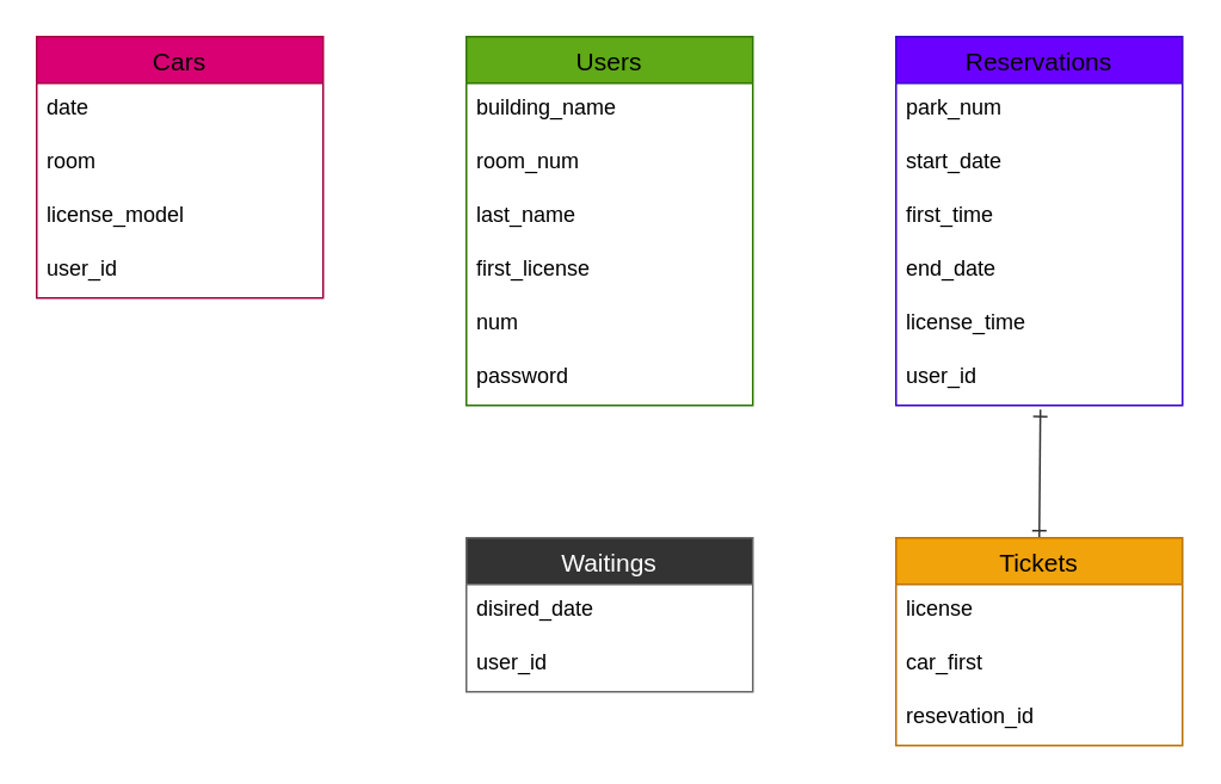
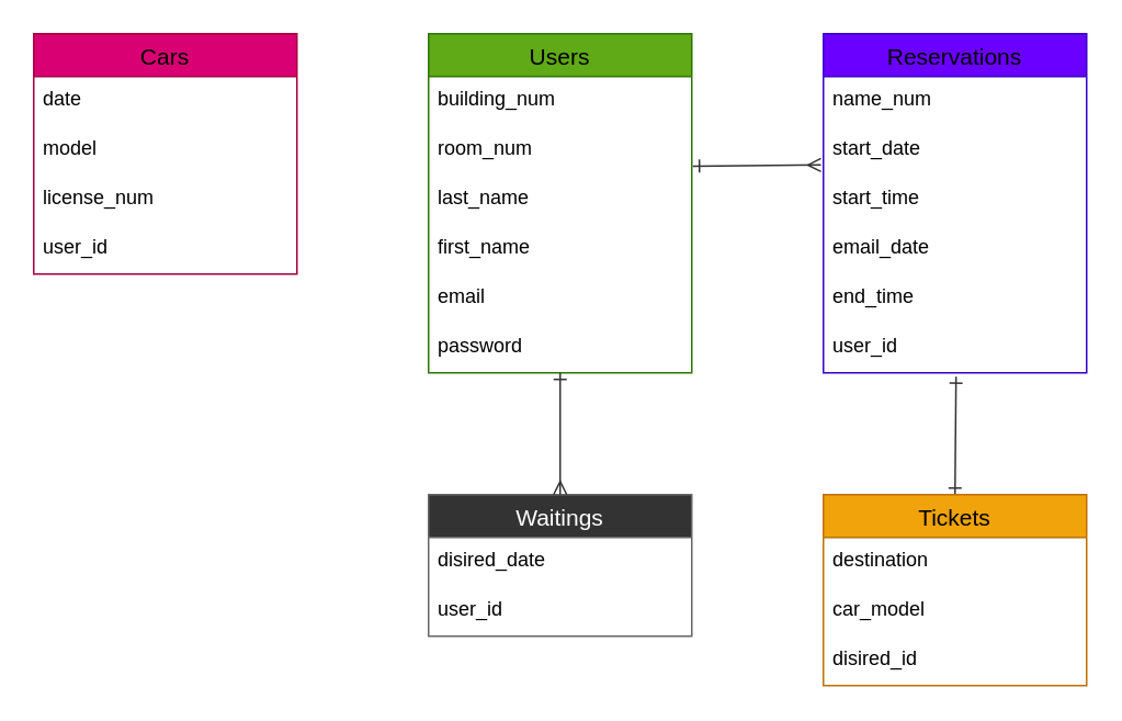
  <mxCell id="0" />
  <mxCell id="1" parent="0" />
+ <mxCell id="2" style="edgeStyle=none;html=1;entryX=-0.009;entryY=0.79;entryDx=0;entryDy=0;endArrow=ERmany;endFill=0;startArrow=ERone;startFill=0;snapToPoint=1;bendable=1;movable=1;anchorPointDirection=1;exitX=1.004;exitY=0.814;exitDx=0;exitDy=0;exitPerimeter=0;entryPerimeter=0;shadow=0;labelBorderColor=none;labelBackgroundColor=none;fontColor=#000000;rounded=0;strokeColor=#333333;" edge="1" parent="1" source="5" target="12"><mxGeometry relative="1" as="geometry" /></mxCell>
  <mxCell id="3" value="Users" style="swimlane;fontStyle=0;childLayout=stackLayout;horizontal=1;startSize=26;horizontalStack=0;resizeParent=1;resizeParentMax=0;resizeLast=0;collapsible=1;marginBottom=0;align=center;fontSize=14;fillColor=#60a917;fontColor=#000000;strokeColor=#2D7600;shadow=0;labelBorderColor=none;labelBackgroundColor=none;rounded=0;" parent="1" vertex="1"><mxGeometry x="260" y="20" width="160" height="206" as="geometry" /></mxCell>
- <mxCell id="4" value="building_name" style="text;strokeColor=none;fillColor=none;spacingLeft=4;spacingRight=4;overflow=hidden;rotatable=0;points=[[0,0.5],[1,0.5]];portConstraint=eastwest;fontSize=12;shadow=0;labelBorderColor=none;labelBackgroundColor=none;fontColor=#000000;rounded=0;" parent="3" vertex="1"><mxGeometry y="26" width="160" height="30" as="geometry" /></mxCell>
+ <mxCell id="4" value="building_num" style="text;strokeColor=none;fillColor=none;spacingLeft=4;spacingRight=4;overflow=hidden;rotatable=0;points=[[0,0.5],[1,0.5]];portConstraint=eastwest;fontSize=12;shadow=0;labelBorderColor=none;labelBackgroundColor=none;fontColor=#000000;rounded=0;" parent="3" vertex="1"><mxGeometry y="26" width="160" height="30" as="geometry" /></mxCell>
  <mxCell id="5" value="room_num" style="text;strokeColor=none;fillColor=none;spacingLeft=4;spacingRight=4;overflow=hidden;rotatable=0;points=[[0,0.5],[1,0.5]];portConstraint=eastwest;fontSize=12;shadow=0;labelBorderColor=none;labelBackgroundColor=none;fontColor=#000000;rounded=0;" parent="3" vertex="1"><mxGeometry y="56" width="160" height="30" as="geometry" /></mxCell>
  <mxCell id="6" value="last_name" style="text;strokeColor=none;fillColor=none;spacingLeft=4;spacingRight=4;overflow=hidden;rotatable=0;points=[[0,0.5],[1,0.5]];portConstraint=eastwest;fontSize=12;shadow=0;labelBorderColor=none;labelBackgroundColor=none;fontColor=#000000;rounded=0;" parent="3" vertex="1"><mxGeometry y="86" width="160" height="30" as="geometry" /></mxCell>
- <mxCell id="7" value="first_license" style="text;strokeColor=none;fillColor=none;spacingLeft=4;spacingRight=4;overflow=hidden;rotatable=0;points=[[0,0.5],[1,0.5]];portConstraint=eastwest;fontSize=12;shadow=0;labelBorderColor=none;labelBackgroundColor=none;fontColor=#000000;rounded=0;" vertex="1" parent="3"><mxGeometry y="116" width="160" height="30" as="geometry" /></mxCell>
- <mxCell id="8" value="num" style="text;strokeColor=none;fillColor=none;spacingLeft=4;spacingRight=4;overflow=hidden;rotatable=0;points=[[0,0.5],[1,0.5]];portConstraint=eastwest;fontSize=12;shadow=0;labelBorderColor=none;labelBackgroundColor=none;fontColor=#000000;rounded=0;" vertex="1" parent="3"><mxGeometry y="146" width="160" height="30" as="geometry" /></mxCell>
+ <mxCell id="7" value="first_name" style="text;strokeColor=none;fillColor=none;spacingLeft=4;spacingRight=4;overflow=hidden;rotatable=0;points=[[0,0.5],[1,0.5]];portConstraint=eastwest;fontSize=12;shadow=0;labelBorderColor=none;labelBackgroundColor=none;fontColor=#000000;rounded=0;" vertex="1" parent="3"><mxGeometry y="116" width="160" height="30" as="geometry" /></mxCell>
+ <mxCell id="8" value="email" style="text;strokeColor=none;fillColor=none;spacingLeft=4;spacingRight=4;overflow=hidden;rotatable=0;points=[[0,0.5],[1,0.5]];portConstraint=eastwest;fontSize=12;shadow=0;labelBorderColor=none;labelBackgroundColor=none;fontColor=#000000;rounded=0;" vertex="1" parent="3"><mxGeometry y="146" width="160" height="30" as="geometry" /></mxCell>
  <mxCell id="9" value="password" style="text;strokeColor=none;fillColor=none;spacingLeft=4;spacingRight=4;overflow=hidden;rotatable=0;points=[[0,0.5],[1,0.5]];portConstraint=eastwest;fontSize=12;shadow=0;labelBorderColor=none;labelBackgroundColor=none;fontColor=#000000;rounded=0;" vertex="1" parent="3"><mxGeometry y="176" width="160" height="30" as="geometry" /></mxCell>
  <mxCell id="10" value="Reservations" style="swimlane;fontStyle=0;childLayout=stackLayout;horizontal=1;startSize=26;horizontalStack=0;resizeParent=1;resizeParentMax=0;resizeLast=0;collapsible=1;marginBottom=0;align=center;fontSize=14;fillColor=#6a00ff;fontColor=#000000;strokeColor=#3700CC;shadow=0;labelBorderColor=none;labelBackgroundColor=none;rounded=0;" vertex="1" parent="1"><mxGeometry x="500" y="20" width="160" height="206" as="geometry" /></mxCell>
- <mxCell id="11" value="park_num" style="text;strokeColor=none;fillColor=none;spacingLeft=4;spacingRight=4;overflow=hidden;rotatable=0;points=[[0,0.5],[1,0.5]];portConstraint=eastwest;fontSize=12;shadow=0;labelBorderColor=none;labelBackgroundColor=none;fontColor=#000000;rounded=0;" vertex="1" parent="10"><mxGeometry y="26" width="160" height="30" as="geometry" /></mxCell>
+ <mxCell id="11" value="name_num" style="text;strokeColor=none;fillColor=none;spacingLeft=4;spacingRight=4;overflow=hidden;rotatable=0;points=[[0,0.5],[1,0.5]];portConstraint=eastwest;fontSize=12;shadow=0;labelBorderColor=none;labelBackgroundColor=none;fontColor=#000000;rounded=0;" vertex="1" parent="10"><mxGeometry y="26" width="160" height="30" as="geometry" /></mxCell>
  <mxCell id="12" value="start_date" style="text;strokeColor=none;fillColor=none;spacingLeft=4;spacingRight=4;overflow=hidden;rotatable=0;points=[[0,0.5],[1,0.5]];portConstraint=eastwest;fontSize=12;shadow=0;labelBorderColor=none;labelBackgroundColor=none;fontColor=#000000;rounded=0;" vertex="1" parent="10"><mxGeometry y="56" width="160" height="30" as="geometry" /></mxCell>
- <mxCell id="13" value="first_time" style="text;strokeColor=none;fillColor=none;spacingLeft=4;spacingRight=4;overflow=hidden;rotatable=0;points=[[0,0.5],[1,0.5]];portConstraint=eastwest;fontSize=12;shadow=0;labelBorderColor=none;labelBackgroundColor=none;fontColor=#000000;rounded=0;" vertex="1" parent="10"><mxGeometry y="86" width="160" height="30" as="geometry" /></mxCell>
- <mxCell id="14" value="end_date" style="text;strokeColor=none;fillColor=none;spacingLeft=4;spacingRight=4;overflow=hidden;rotatable=0;points=[[0,0.5],[1,0.5]];portConstraint=eastwest;fontSize=12;shadow=0;labelBorderColor=none;labelBackgroundColor=none;fontColor=#000000;rounded=0;" vertex="1" parent="10"><mxGeometry y="116" width="160" height="30" as="geometry" /></mxCell>
- <mxCell id="15" value="license_time" style="text;strokeColor=none;fillColor=none;spacingLeft=4;spacingRight=4;overflow=hidden;rotatable=0;points=[[0,0.5],[1,0.5]];portConstraint=eastwest;fontSize=12;shadow=0;labelBorderColor=none;labelBackgroundColor=none;fontColor=#000000;rounded=0;" vertex="1" parent="10"><mxGeometry y="146" width="160" height="30" as="geometry" /></mxCell>
+ <mxCell id="13" value="start_time" style="text;strokeColor=none;fillColor=none;spacingLeft=4;spacingRight=4;overflow=hidden;rotatable=0;points=[[0,0.5],[1,0.5]];portConstraint=eastwest;fontSize=12;shadow=0;labelBorderColor=none;labelBackgroundColor=none;fontColor=#000000;rounded=0;" vertex="1" parent="10"><mxGeometry y="86" width="160" height="30" as="geometry" /></mxCell>
+ <mxCell id="14" value="email_date" style="text;strokeColor=none;fillColor=none;spacingLeft=4;spacingRight=4;overflow=hidden;rotatable=0;points=[[0,0.5],[1,0.5]];portConstraint=eastwest;fontSize=12;shadow=0;labelBorderColor=none;labelBackgroundColor=none;fontColor=#000000;rounded=0;" vertex="1" parent="10"><mxGeometry y="116" width="160" height="30" as="geometry" /></mxCell>
+ <mxCell id="15" value="end_time" style="text;strokeColor=none;fillColor=none;spacingLeft=4;spacingRight=4;overflow=hidden;rotatable=0;points=[[0,0.5],[1,0.5]];portConstraint=eastwest;fontSize=12;shadow=0;labelBorderColor=none;labelBackgroundColor=none;fontColor=#000000;rounded=0;" vertex="1" parent="10"><mxGeometry y="146" width="160" height="30" as="geometry" /></mxCell>
  <mxCell id="16" value="user_id" style="text;strokeColor=none;fillColor=none;spacingLeft=4;spacingRight=4;overflow=hidden;rotatable=0;points=[[0,0.5],[1,0.5]];portConstraint=eastwest;fontSize=12;shadow=0;labelBorderColor=none;labelBackgroundColor=none;fontColor=#000000;rounded=0;" vertex="1" parent="10"><mxGeometry y="176" width="160" height="30" as="geometry" /></mxCell>
  <mxCell id="17" value="Cars" style="swimlane;fontStyle=0;childLayout=stackLayout;horizontal=1;startSize=26;horizontalStack=0;resizeParent=1;resizeParentMax=0;resizeLast=0;collapsible=1;marginBottom=0;align=center;fontSize=14;fillColor=#d80073;fontColor=#000000;strokeColor=#A50040;shadow=0;labelBorderColor=none;labelBackgroundColor=none;rounded=0;" vertex="1" parent="1"><mxGeometry x="20" y="20" width="160" height="146" as="geometry" /></mxCell>
  <mxCell id="18" value="date" style="text;strokeColor=none;fillColor=none;spacingLeft=4;spacingRight=4;overflow=hidden;rotatable=0;points=[[0,0.5],[1,0.5]];portConstraint=eastwest;fontSize=12;shadow=0;labelBorderColor=none;labelBackgroundColor=none;fontColor=#000000;rounded=0;" vertex="1" parent="17"><mxGeometry y="26" width="160" height="30" as="geometry" /></mxCell>
- <mxCell id="19" value="room" style="text;strokeColor=none;fillColor=none;spacingLeft=4;spacingRight=4;overflow=hidden;rotatable=0;points=[[0,0.5],[1,0.5]];portConstraint=eastwest;fontSize=12;shadow=0;labelBorderColor=none;labelBackgroundColor=none;fontColor=#000000;rounded=0;" vertex="1" parent="17"><mxGeometry y="56" width="160" height="30" as="geometry" /></mxCell>
- <mxCell id="20" value="license_model" style="text;strokeColor=none;fillColor=none;spacingLeft=4;spacingRight=4;overflow=hidden;rotatable=0;points=[[0,0.5],[1,0.5]];portConstraint=eastwest;fontSize=12;shadow=0;labelBorderColor=none;labelBackgroundColor=none;fontColor=#000000;rounded=0;" vertex="1" parent="17"><mxGeometry y="86" width="160" height="30" as="geometry" /></mxCell>
+ <mxCell id="19" value="model" style="text;strokeColor=none;fillColor=none;spacingLeft=4;spacingRight=4;overflow=hidden;rotatable=0;points=[[0,0.5],[1,0.5]];portConstraint=eastwest;fontSize=12;shadow=0;labelBorderColor=none;labelBackgroundColor=none;fontColor=#000000;rounded=0;" vertex="1" parent="17"><mxGeometry y="56" width="160" height="30" as="geometry" /></mxCell>
+ <mxCell id="20" value="license_num" style="text;strokeColor=none;fillColor=none;spacingLeft=4;spacingRight=4;overflow=hidden;rotatable=0;points=[[0,0.5],[1,0.5]];portConstraint=eastwest;fontSize=12;shadow=0;labelBorderColor=none;labelBackgroundColor=none;fontColor=#000000;rounded=0;" vertex="1" parent="17"><mxGeometry y="86" width="160" height="30" as="geometry" /></mxCell>
  <mxCell id="21" value="user_id" style="text;strokeColor=none;fillColor=none;spacingLeft=4;spacingRight=4;overflow=hidden;rotatable=0;points=[[0,0.5],[1,0.5]];portConstraint=eastwest;fontSize=12;shadow=0;labelBorderColor=none;labelBackgroundColor=none;fontColor=#000000;rounded=0;" vertex="1" parent="17"><mxGeometry y="116" width="160" height="30" as="geometry" /></mxCell>
  <mxCell id="22" style="edgeStyle=none;html=1;exitX=0.5;exitY=0;exitDx=0;exitDy=0;startArrow=ERone;startFill=0;endArrow=ERone;endFill=0;entryX=0.504;entryY=1.076;entryDx=0;entryDy=0;entryPerimeter=0;shadow=0;labelBorderColor=none;labelBackgroundColor=none;fontColor=#000000;rounded=0;strokeColor=#333333;" edge="1" parent="1" source="23" target="16"><mxGeometry relative="1" as="geometry" /></mxCell>
  <mxCell id="23" value="Tickets" style="swimlane;fontStyle=0;childLayout=stackLayout;horizontal=1;startSize=26;horizontalStack=0;resizeParent=1;resizeParentMax=0;resizeLast=0;collapsible=1;marginBottom=0;align=center;fontSize=14;fillColor=#f0a30a;fontColor=#000000;strokeColor=#BD7000;shadow=0;labelBorderColor=none;labelBackgroundColor=none;rounded=0;" vertex="1" parent="1"><mxGeometry x="500" y="300" width="160" height="116" as="geometry" /></mxCell>
- <mxCell id="24" value="license" style="text;strokeColor=none;fillColor=none;spacingLeft=4;spacingRight=4;overflow=hidden;rotatable=0;points=[[0,0.5],[1,0.5]];portConstraint=eastwest;fontSize=12;shadow=0;labelBorderColor=none;labelBackgroundColor=none;fontColor=#000000;rounded=0;" vertex="1" parent="23"><mxGeometry y="26" width="160" height="30" as="geometry" /></mxCell>
- <mxCell id="25" value="car_first" style="text;strokeColor=none;fillColor=none;spacingLeft=4;spacingRight=4;overflow=hidden;rotatable=0;points=[[0,0.5],[1,0.5]];portConstraint=eastwest;fontSize=12;shadow=0;labelBorderColor=none;labelBackgroundColor=none;fontColor=#000000;rounded=0;" vertex="1" parent="23"><mxGeometry y="56" width="160" height="30" as="geometry" /></mxCell>
- <mxCell id="26" value="resevation_id" style="text;strokeColor=none;fillColor=none;spacingLeft=4;spacingRight=4;overflow=hidden;rotatable=0;points=[[0,0.5],[1,0.5]];portConstraint=eastwest;fontSize=12;shadow=0;labelBorderColor=none;labelBackgroundColor=none;fontColor=#000000;rounded=0;" vertex="1" parent="23"><mxGeometry y="86" width="160" height="30" as="geometry" /></mxCell>
+ <mxCell id="24" value="destination" style="text;strokeColor=none;fillColor=none;spacingLeft=4;spacingRight=4;overflow=hidden;rotatable=0;points=[[0,0.5],[1,0.5]];portConstraint=eastwest;fontSize=12;shadow=0;labelBorderColor=none;labelBackgroundColor=none;fontColor=#000000;rounded=0;" vertex="1" parent="23"><mxGeometry y="26" width="160" height="30" as="geometry" /></mxCell>
+ <mxCell id="25" value="car_model" style="text;strokeColor=none;fillColor=none;spacingLeft=4;spacingRight=4;overflow=hidden;rotatable=0;points=[[0,0.5],[1,0.5]];portConstraint=eastwest;fontSize=12;shadow=0;labelBorderColor=none;labelBackgroundColor=none;fontColor=#000000;rounded=0;" vertex="1" parent="23"><mxGeometry y="56" width="160" height="30" as="geometry" /></mxCell>
+ <mxCell id="26" value="disired_id" style="text;strokeColor=none;fillColor=none;spacingLeft=4;spacingRight=4;overflow=hidden;rotatable=0;points=[[0,0.5],[1,0.5]];portConstraint=eastwest;fontSize=12;shadow=0;labelBorderColor=none;labelBackgroundColor=none;fontColor=#000000;rounded=0;" vertex="1" parent="23"><mxGeometry y="86" width="160" height="30" as="geometry" /></mxCell>
  <mxCell id="27" value="Waitings" style="swimlane;fontStyle=0;childLayout=stackLayout;horizontal=1;startSize=26;horizontalStack=0;resizeParent=1;resizeParentMax=0;resizeLast=0;collapsible=1;marginBottom=0;align=center;fontSize=14;shadow=0;labelBorderColor=none;labelBackgroundColor=none;rounded=0;strokeColor=#666666;fillColor=#333333;swimlaneLine=1;glass=0;sketch=0;fontColor=#FFFFFF;" vertex="1" parent="1"><mxGeometry x="260" y="300" width="160" height="86" as="geometry" /></mxCell>
  <mxCell id="28" value="disired_date" style="text;strokeColor=none;fillColor=none;spacingLeft=4;spacingRight=4;overflow=hidden;rotatable=0;points=[[0,0.5],[1,0.5]];portConstraint=eastwest;fontSize=12;shadow=0;labelBorderColor=none;labelBackgroundColor=none;fontColor=#000000;rounded=0;" vertex="1" parent="27"><mxGeometry y="26" width="160" height="30" as="geometry" /></mxCell>
  <mxCell id="29" value="user_id" style="text;strokeColor=none;fillColor=none;spacingLeft=4;spacingRight=4;overflow=hidden;rotatable=0;points=[[0,0.5],[1,0.5]];portConstraint=eastwest;fontSize=12;shadow=0;labelBorderColor=none;labelBackgroundColor=none;fontColor=#000000;rounded=0;" vertex="1" parent="27"><mxGeometry y="56" width="160" height="30" as="geometry" /></mxCell>
+ <mxCell id="30" style="edgeStyle=none;html=1;entryX=0.5;entryY=0;entryDx=0;entryDy=0;startArrow=ERone;startFill=0;endArrow=ERmany;endFill=0;shadow=0;labelBorderColor=none;labelBackgroundColor=none;fontColor=#000000;rounded=0;strokeColor=#333333;" edge="1" parent="1" source="9" target="27"><mxGeometry relative="1" as="geometry" /></mxCell>
